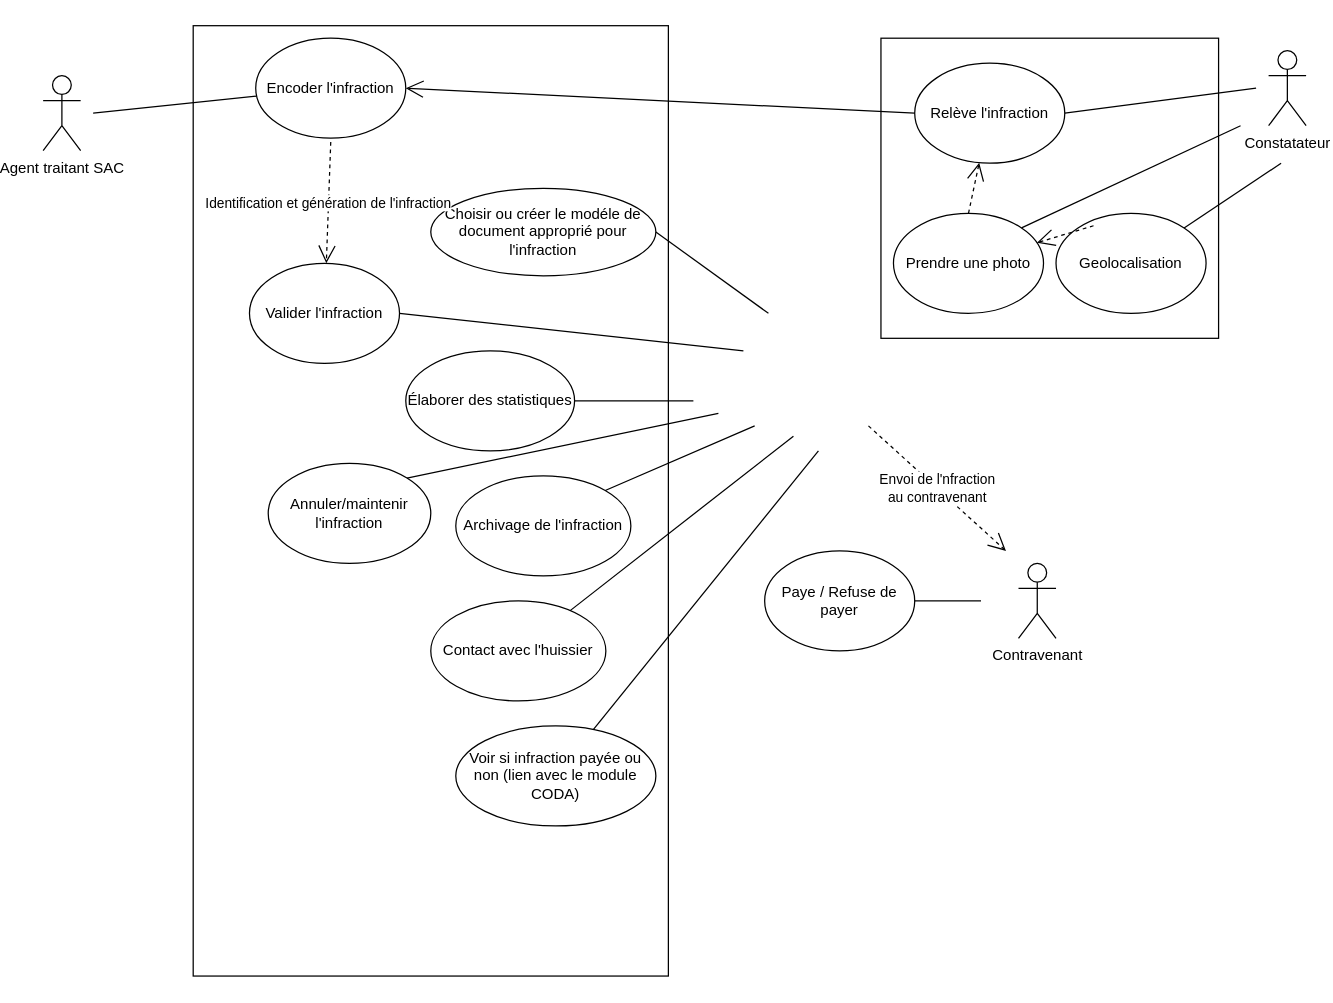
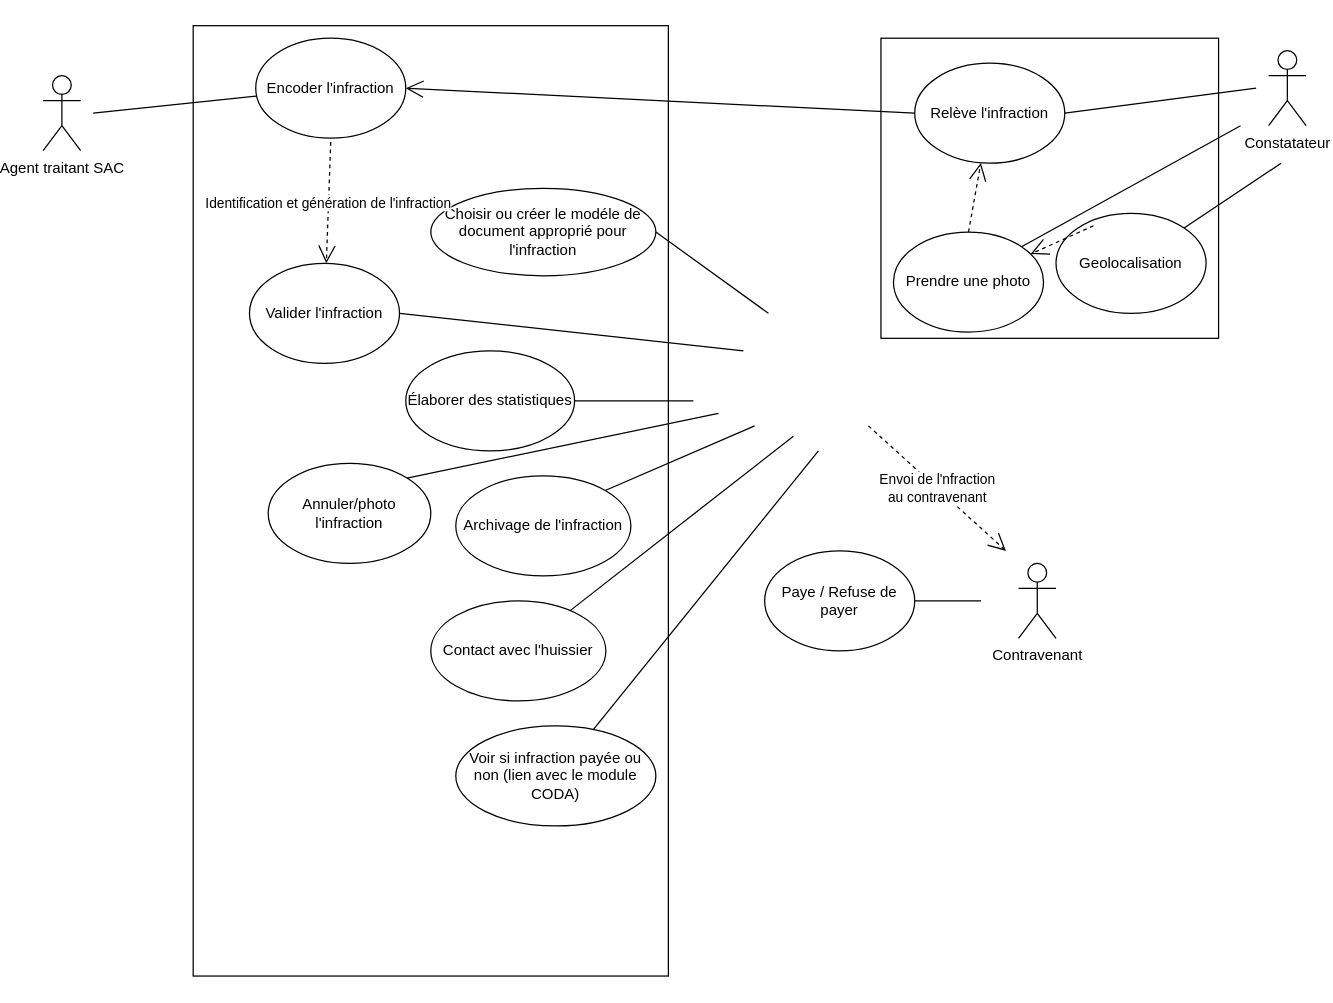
  <mxCell id="0" />
  <mxCell id="1" parent="0" />
  <mxCell id="2" value="" style="rounded=0;whiteSpace=wrap;html=1;" parent="1" vertex="1"><mxGeometry x="140" y="20" width="380" height="760" as="geometry" /></mxCell>
  <mxCell id="3" value="Agent traitant SAC" style="shape=umlActor;verticalLabelPosition=bottom;verticalAlign=top;html=1;outlineConnect=0;" parent="1" vertex="1"><mxGeometry x="20" y="60" width="30" height="60" as="geometry" /></mxCell>
  <mxCell id="4" value="Contravenant" style="shape=umlActor;verticalLabelPosition=bottom;verticalAlign=top;html=1;outlineConnect=0;" parent="1" vertex="1"><mxGeometry x="800" y="450" width="30" height="60" as="geometry" /></mxCell>
  <mxCell id="5" value="Encoder l'infraction" style="ellipse;whiteSpace=wrap;html=1;" parent="1" vertex="1"><mxGeometry x="190" y="30" width="120" height="80" as="geometry" /></mxCell>
  <mxCell id="6" value="Valider l'infraction" style="ellipse;whiteSpace=wrap;html=1;" parent="1" vertex="1"><mxGeometry x="185" y="210" width="120" height="80" as="geometry" /></mxCell>
  <mxCell id="7" value="Choisir ou créer le modéle de document approprié pour l'infraction" style="ellipse;whiteSpace=wrap;html=1;" parent="1" vertex="1"><mxGeometry x="330" y="150" width="180" height="70" as="geometry" /></mxCell>
  <mxCell id="8" value="Identification et génération de l'infraction" style="endArrow=open;endSize=12;dashed=1;html=1;" parent="1" target="6" edge="1"><mxGeometry width="160" relative="1" as="geometry"><mxPoint x="250" y="113" as="sourcePoint" /><mxPoint x="390" y="130" as="targetPoint" /></mxGeometry></mxCell>
  <mxCell id="9" value="" style="endArrow=none;html=1;" parent="1" target="5" edge="1"><mxGeometry width="50" height="50" relative="1" as="geometry"><mxPoint x="60" y="90" as="sourcePoint" /><mxPoint x="120" y="50" as="targetPoint" /></mxGeometry></mxCell>
  <mxCell id="10" value="" style="endArrow=none;html=1;exitX=1;exitY=0.5;exitDx=0;exitDy=0;" parent="1" source="6" edge="1"><mxGeometry width="50" height="50" relative="1" as="geometry"><mxPoint x="310" y="263.76" as="sourcePoint" /><mxPoint x="580" y="280" as="targetPoint" /></mxGeometry></mxCell>
  <mxCell id="11" value="" style="endArrow=none;html=1;exitX=1;exitY=0.5;exitDx=0;exitDy=0;" parent="1" source="7" edge="1"><mxGeometry width="50" height="50" relative="1" as="geometry"><mxPoint x="460" y="363.76" as="sourcePoint" /><mxPoint x="600" y="250" as="targetPoint" /></mxGeometry></mxCell>
- <mxCell id="12" value="Annuler/maintenir l'infraction" style="ellipse;whiteSpace=wrap;html=1;" parent="1" vertex="1"><mxGeometry x="200" y="370" width="130" height="80" as="geometry" /></mxCell>
+ <mxCell id="12" value="Annuler/photo l'infraction" style="ellipse;whiteSpace=wrap;html=1;" parent="1" vertex="1"><mxGeometry x="200" y="370" width="130" height="80" as="geometry" /></mxCell>
  <mxCell id="13" value="&lt;div&gt;Envoi de l'nfraction&lt;/div&gt;&lt;div&gt;au contravenant&lt;/div&gt;" style="endArrow=open;endSize=12;dashed=1;html=1;" parent="1" edge="1"><mxGeometry width="160" relative="1" as="geometry"><mxPoint x="680" y="340" as="sourcePoint" /><mxPoint x="790" y="440" as="targetPoint" /></mxGeometry></mxCell>
  <mxCell id="14" value="Paye / Refuse de payer" style="ellipse;whiteSpace=wrap;html=1;" parent="1" vertex="1"><mxGeometry x="597" y="440" width="120" height="80" as="geometry" /></mxCell>
  <mxCell id="15" value="" style="endArrow=none;html=1;exitX=1;exitY=0.5;exitDx=0;exitDy=0;" parent="1" source="14" edge="1"><mxGeometry width="50" height="50" relative="1" as="geometry"><mxPoint x="695" y="560" as="sourcePoint" /><mxPoint x="770" y="480" as="targetPoint" /></mxGeometry></mxCell>
  <mxCell id="16" value="" style="endArrow=none;html=1;exitX=1;exitY=0;exitDx=0;exitDy=0;" parent="1" source="12" edge="1"><mxGeometry width="50" height="50" relative="1" as="geometry"><mxPoint x="468.269" y="401.078" as="sourcePoint" /><mxPoint x="560" y="330" as="targetPoint" /></mxGeometry></mxCell>
  <mxCell id="17" value="Archivage de l'infraction" style="ellipse;whiteSpace=wrap;html=1;" parent="1" vertex="1"><mxGeometry x="350" y="380" width="140" height="80" as="geometry" /></mxCell>
  <mxCell id="18" value="" style="endArrow=none;html=1;exitX=1;exitY=0;exitDx=0;exitDy=0;" parent="1" source="17" edge="1"><mxGeometry width="50" height="50" relative="1" as="geometry"><mxPoint x="319.998" y="405.652" as="sourcePoint" /><mxPoint x="589" y="340" as="targetPoint" /></mxGeometry></mxCell>
  <mxCell id="19" value="Constatateur" style="shape=umlActor;verticalLabelPosition=bottom;verticalAlign=top;html=1;outlineConnect=0;" vertex="1" parent="1"><mxGeometry x="1000" y="40" width="30" height="60" as="geometry" /></mxCell>
  <mxCell id="20" value="" style="rounded=0;whiteSpace=wrap;html=1;" vertex="1" parent="1"><mxGeometry x="690" y="30" width="270" height="240" as="geometry" /></mxCell>
  <mxCell id="21" value="Relève l'infraction" style="ellipse;whiteSpace=wrap;html=1;" vertex="1" parent="1"><mxGeometry x="717" y="50" width="120" height="80" as="geometry" /></mxCell>
  <mxCell id="22" value="Élaborer des statistiques" style="ellipse;whiteSpace=wrap;html=1;" vertex="1" parent="1"><mxGeometry x="310" y="280" width="135" height="80" as="geometry" /></mxCell>
  <mxCell id="23" value="" style="endArrow=none;html=1;exitX=1;exitY=0.5;exitDx=0;exitDy=0;" edge="1" parent="1" source="21"><mxGeometry width="50" height="50" relative="1" as="geometry"><mxPoint x="809.27" y="50" as="sourcePoint" /><mxPoint x="990" y="70" as="targetPoint" /></mxGeometry></mxCell>
  <mxCell id="24" value="Voir si infraction payée ou non (lien avec le module CODA)" style="ellipse;whiteSpace=wrap;html=1;" vertex="1" parent="1"><mxGeometry x="350" y="580" width="160" height="80" as="geometry" /></mxCell>
  <mxCell id="25" value="" style="endArrow=none;html=1;exitX=1;exitY=0.5;exitDx=0;exitDy=0;" edge="1" parent="1" source="22"><mxGeometry width="50" height="50" relative="1" as="geometry"><mxPoint x="275.497" y="581.716" as="sourcePoint" /><mxPoint x="540" y="320" as="targetPoint" /></mxGeometry></mxCell>
- <mxCell id="26" value="Prendre une photo" style="ellipse;whiteSpace=wrap;html=1;" vertex="1" parent="1"><mxGeometry x="700" y="170" width="120" height="80" as="geometry" /></mxCell>
+ <mxCell id="26" value="Prendre une photo" style="ellipse;whiteSpace=wrap;html=1;" vertex="1" parent="1"><mxGeometry x="700" y="185" width="120" height="80" as="geometry" /></mxCell>
  <mxCell id="27" value="Geolocalisation" style="ellipse;whiteSpace=wrap;html=1;" vertex="1" parent="1"><mxGeometry x="830" y="170" width="120" height="80" as="geometry" /></mxCell>
  <mxCell id="28" value="" style="endArrow=open;endSize=12;dashed=1;html=1;exitX=0.25;exitY=0.125;exitDx=0;exitDy=0;exitPerimeter=0;" edge="1" parent="1" source="27" target="26"><mxGeometry width="160" relative="1" as="geometry"><mxPoint x="903.8" y="160" as="sourcePoint" /><mxPoint x="900" y="97.01" as="targetPoint" /></mxGeometry></mxCell>
  <mxCell id="29" value="" style="endArrow=none;html=1;" edge="1" parent="1" source="24"><mxGeometry width="50" height="50" relative="1" as="geometry"><mxPoint x="480" y="520" as="sourcePoint" /><mxPoint x="640" y="360" as="targetPoint" /></mxGeometry></mxCell>
  <mxCell id="30" value="Contact avec l'huissier" style="ellipse;whiteSpace=wrap;html=1;" vertex="1" parent="1"><mxGeometry x="330" y="480" width="140" height="80" as="geometry" /></mxCell>
  <mxCell id="31" value="" style="endArrow=none;html=1;" edge="1" parent="1" source="30"><mxGeometry width="50" height="50" relative="1" as="geometry"><mxPoint x="325.497" y="499.996" as="sourcePoint" /><mxPoint x="620" y="348.28" as="targetPoint" /></mxGeometry></mxCell>
  <mxCell id="32" value="" style="endArrow=open;endSize=12;dashed=1;html=1;exitX=0.5;exitY=0;exitDx=0;exitDy=0;" edge="1" parent="1" source="26" target="21"><mxGeometry width="160" relative="1" as="geometry"><mxPoint x="757.57" y="175.86" as="sourcePoint" /><mxPoint x="716.996" y="124.144" as="targetPoint" /></mxGeometry></mxCell>
  <mxCell id="33" value="" style="endArrow=none;html=1;" edge="1" parent="1" source="27"><mxGeometry width="50" height="50" relative="1" as="geometry"><mxPoint x="890" y="160" as="sourcePoint" /><mxPoint x="1010" y="130" as="targetPoint" /></mxGeometry></mxCell>
  <mxCell id="34" value="" style="endArrow=none;html=1;exitX=1;exitY=0;exitDx=0;exitDy=0;" edge="1" parent="1" source="26"><mxGeometry width="50" height="50" relative="1" as="geometry"><mxPoint x="899.996" y="151.716" as="sourcePoint" /><mxPoint x="977.57" y="100" as="targetPoint" /></mxGeometry></mxCell>
  <mxCell id="35" value="" style="endArrow=open;endSize=12;dashed=0;html=1;entryX=1;entryY=0.5;entryDx=0;entryDy=0;exitX=0;exitY=0.5;exitDx=0;exitDy=0;" edge="1" parent="1" source="21" target="5"><mxGeometry width="160" relative="1" as="geometry"><mxPoint x="530" y="50" as="sourcePoint" /><mxPoint x="640" y="150" as="targetPoint" /></mxGeometry></mxCell>
